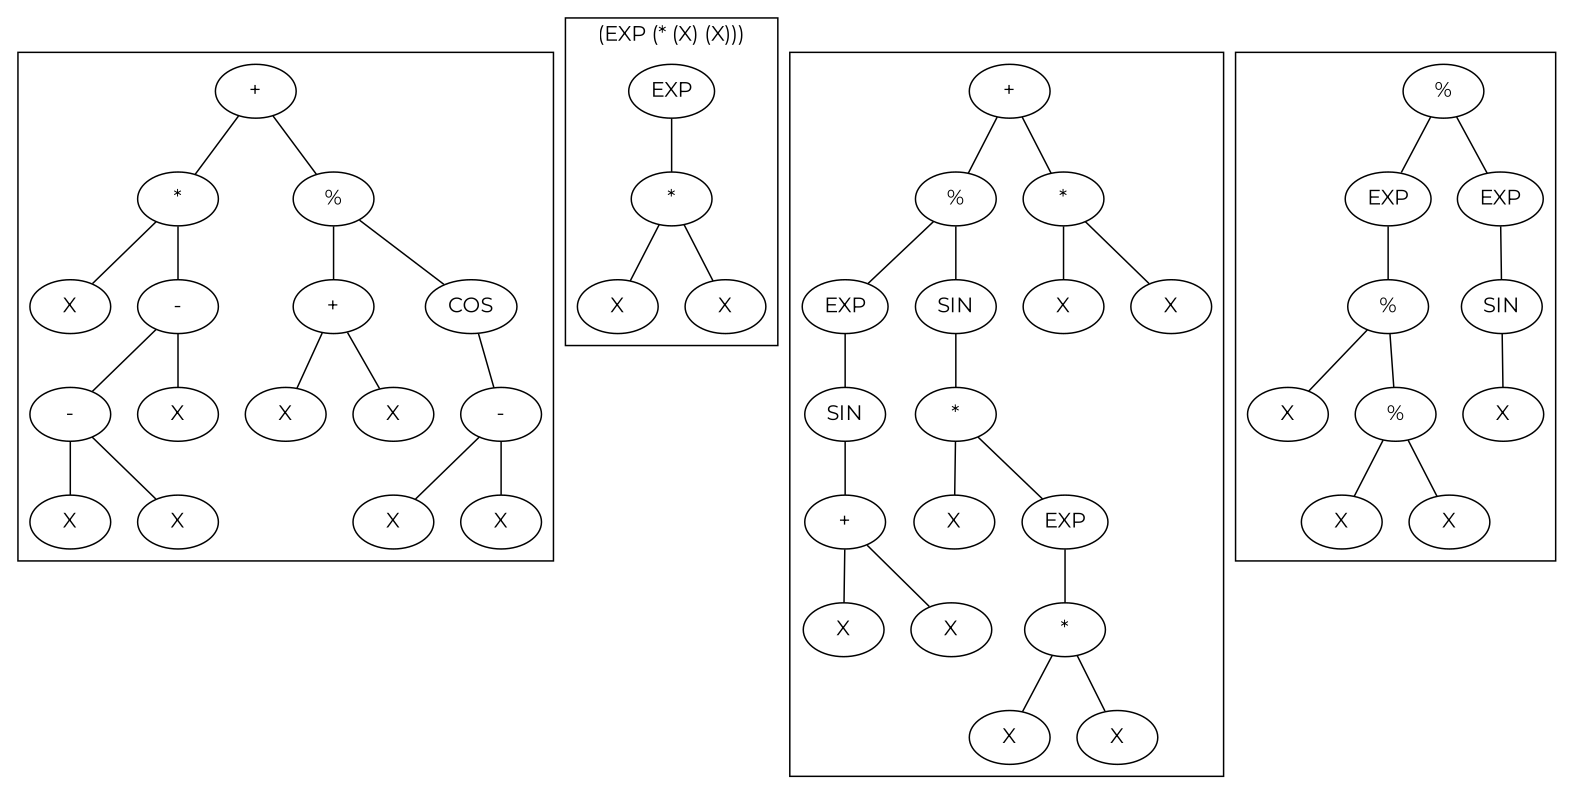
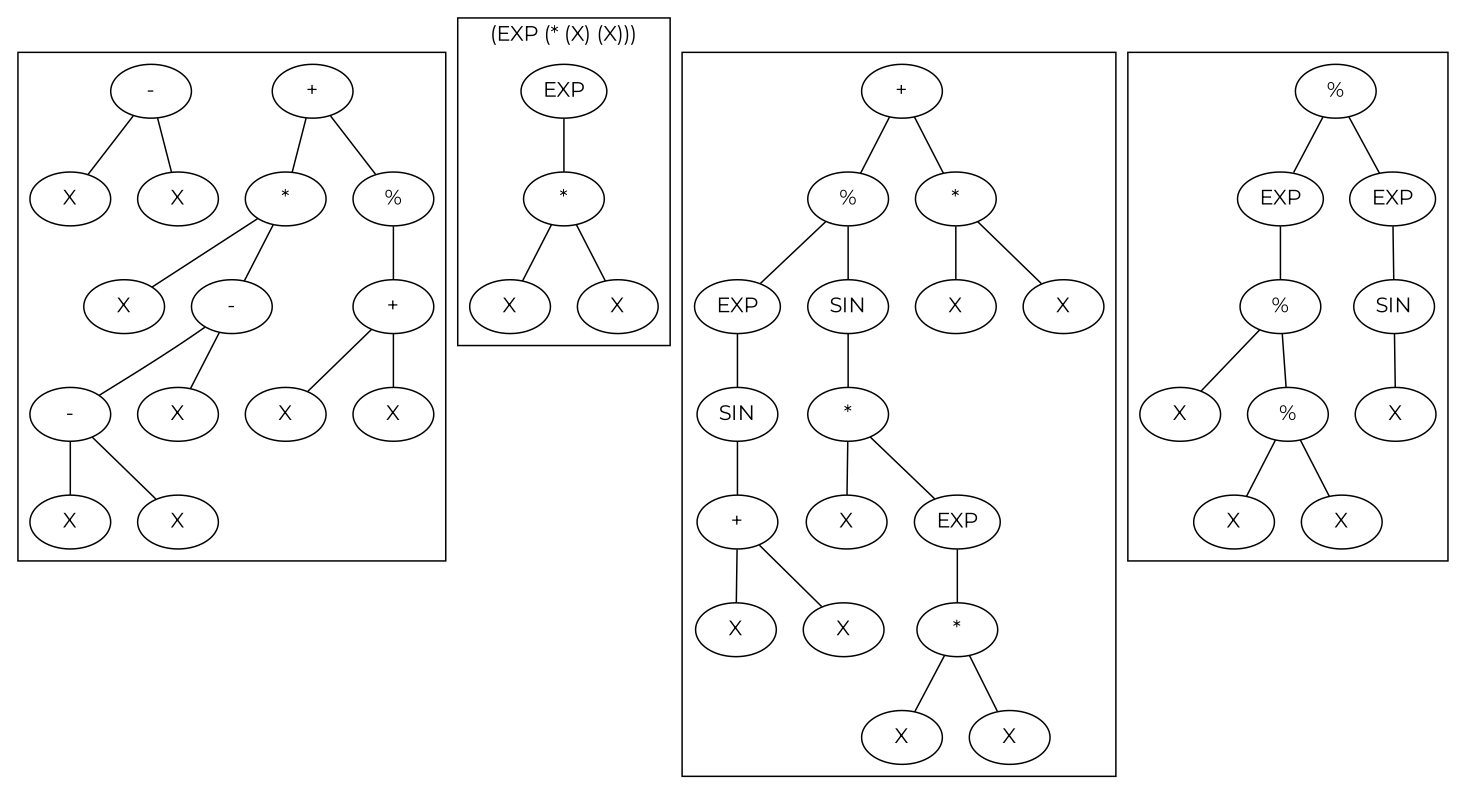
  graph {
    fontname=Montserrat
    node [fontname=Montserrat]
    edge [fontname=Montserrat]
    n1 [label="+"]
    n2 [label="*"]
    n3 [label="%"]
    n4 [label=X]
    n5 [label="-"]
    n6 [label="-"]
    n7 [label=X]
    n8 [label=X]
    n9 [label=X]
    n10 [label="+"]
-   n11 [label=COS]
    n12 [label=X]
    n13 [label=X]
    n14 [label="-"]
    n15 [label=X]
    n16 [label=X]
    n17 [label=EXP]
    n18 [label="*"]
    n19 [label=X]
    n20 [label=X]
    n21 [label="+"]
    n22 [label="%"]
    n23 [label="*"]
    n24 [label=EXP]
    n25 [label=SIN]
    n26 [label=SIN]
    n27 [label="+"]
    n28 [label=X]
    n29 [label=X]
    n30 [label="*"]
    n31 [label=X]
    n32 [label=EXP]
    n33 [label="*"]
    n34 [label=X]
    n35 [label=X]
    n36 [label=X]
    n37 [label=X]
    n38 [label="%"]
    n39 [label=EXP]
    n40 [label=EXP]
    n41 [label="%"]
    n42 [label=X]
    n43 [label="%"]
    n44 [label=X]
    n45 [label=X]
    n46 [label=SIN]
    n47 [label=X]
    subgraph cluster_1 {
      n1
      n2
      n3
      n4
      n5
      n6
      n7
      n8
      n9
      n10
-     n11
      n12
      n13
      n14
      n15
      n16
    }
    subgraph cluster_2 {
      label="(EXP (* (X) (X)))"
      n17
      n18
      n19
      n20
    }
    subgraph cluster_3 {
      n21
      n22
      n23
      n24
      n25
      n26
      n27
      n28
      n29
      n30
      n31
      n32
      n33
      n34
      n35
      n36
      n37
    }
    subgraph cluster_4 {
      n38
      n39
      n40
      n41
      n42
      n43
      n44
      n45
      n46
      n47
    }
    n1 -- n2
    n1 -- n3
    n2 -- n4
    n2 -- n5
    n3 -- n10
-   n3 -- n11
    n5 -- n6
    n5 -- n7
    n6 -- n8
    n6 -- n9
    n10 -- n12
    n10 -- n13
-   n11 -- n14
    n14 -- n15
    n14 -- n16
    n17 -- n18
    n18 -- n19
    n18 -- n20
    n21 -- n22
    n21 -- n23
    n22 -- n24
    n22 -- n25
    n23 -- n36
    n23 -- n37
    n24 -- n26
    n25 -- n30
    n26 -- n27
    n27 -- n28
    n27 -- n29
    n30 -- n31
    n30 -- n32
    n32 -- n33
    n33 -- n34
    n33 -- n35
    n38 -- n39
    n38 -- n40
    n39 -- n41
    n40 -- n46
    n41 -- n42
    n41 -- n43
    n43 -- n44
    n43 -- n45
    n46 -- n47
  }
